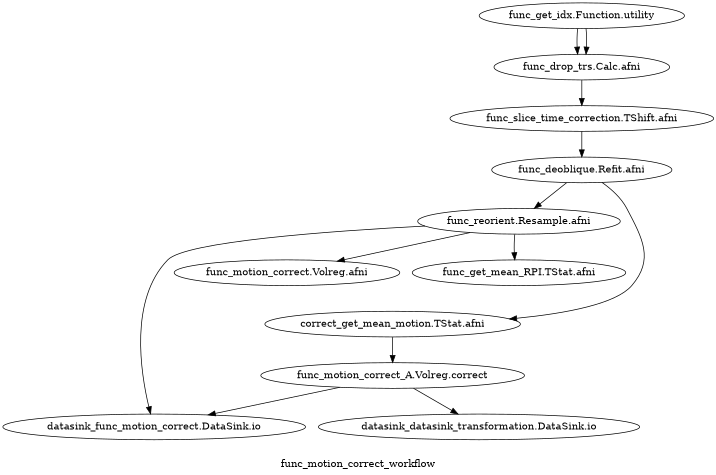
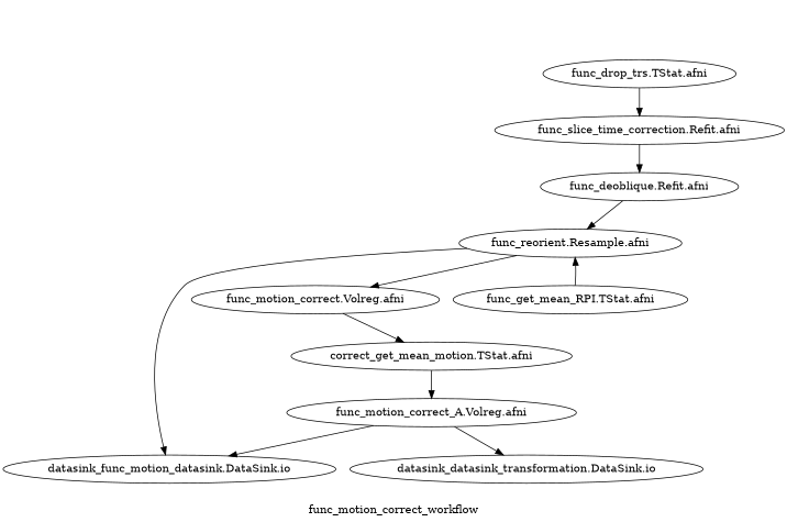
  digraph {
    label=func_motion_correct_workflow
-   n1 [label="func_get_idx.Function.utility"]
-   n2 [label="func_drop_trs.Calc.afni"]
-   n3 [label="func_slice_time_correction.TShift.afni"]
+   n2 [label="func_drop_trs.TStat.afni"]
+   n3 [label="func_slice_time_correction.Refit.afni"]
    n4 [label="func_deoblique.Refit.afni"]
    n5 [label="func_reorient.Resample.afni"]
    n6 [label="func_get_mean_RPI.TStat.afni"]
    n7 [label="func_motion_correct.Volreg.afni"]
-   n8 [label="datasink_func_motion_correct.DataSink.io"]
+   n8 [label="datasink_func_motion_datasink.DataSink.io"]
    n9 [label="correct_get_mean_motion.TStat.afni"]
-   n10 [label="func_motion_correct_A.Volreg.correct"]
+   n10 [label="func_motion_correct_A.Volreg.afni"]
    n11 [label="datasink_datasink_transformation.DataSink.io"]
-   n1 -> n2
-   n1 -> n2
    n2 -> n3
    n3 -> n4
    n4 -> n5
-   n5 -> n6
+   n6 -> n5
    n5 -> n7
    n5 -> n8
-   n4 -> n9
+   n7 -> n9
    n9 -> n10
    n10 -> n8
    n10 -> n11
  }
